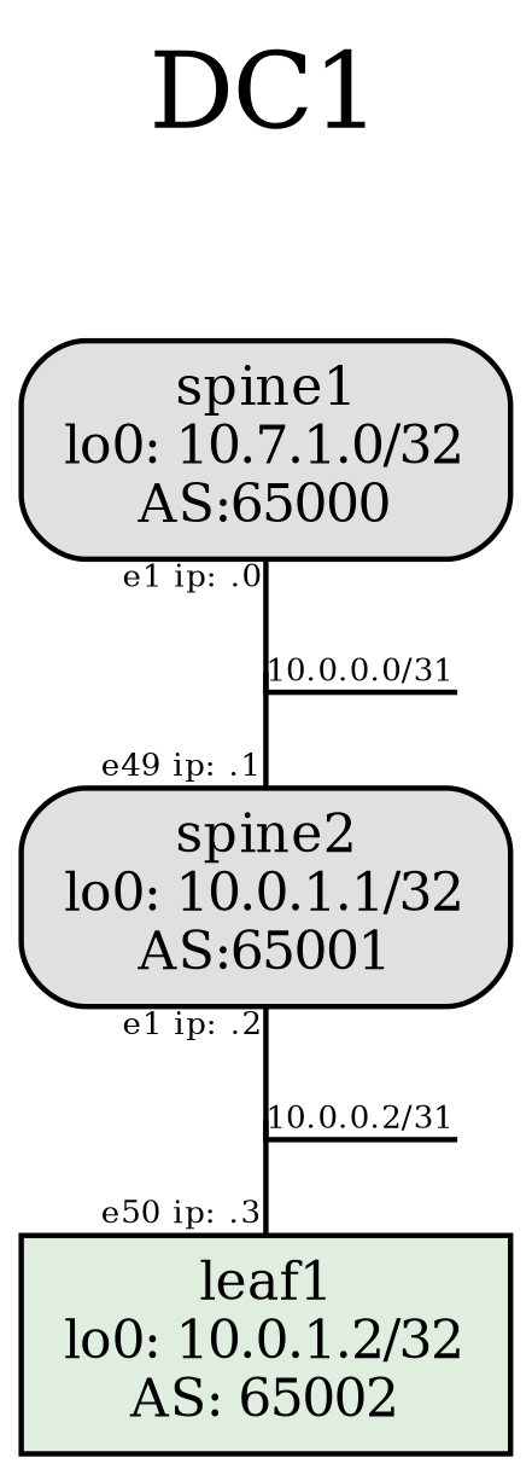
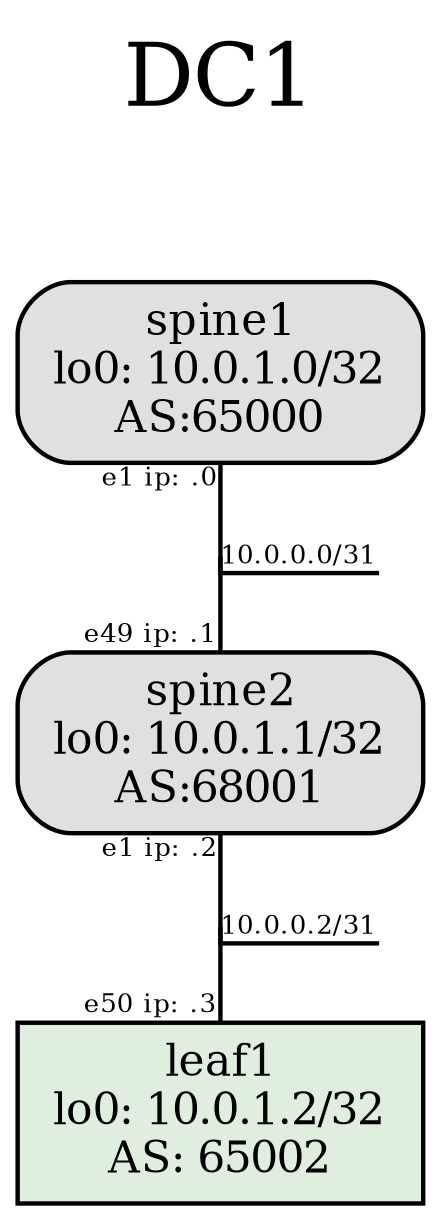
  strict digraph {
    fontsize=20
    label=DC1
    labelloc=t
    ordering=out
    node [constraint=false f_int="[9, 10, 11, 12, 13, 14, 15, 16, 17, 18, 19, 20, 21, 22, 23, 24, 25, 26]" fillcolor=grey88 fontsize=10 rank="same; spine1; spine2; " role=spine shape=box style="rounded,filled" tailport=s]
    edge [arrowhead=none decorate=true fontsize=6]
-   n1 [asn=65001 bgp_neigh="{'10.0.0.3': '65002', '10.0.0.7': '65003', '10.0.0.11': '65004', '10.0.0.15': '65005', '10.0.0.19': '65006', '10.0.0.23': '65007', '10.0.0.27': '65008', '10.0.0.31': '65009'}" f_if_ip="{'eth1': '10.0.0.2/31', 'eth2': '10.0.0.6/31', 'eth3': '10.0.0.10/31', 'eth4': '10.0.0.14/31', 'eth5': '10.0.0.18/31', 'eth6': '10.0.0.22/31', 'eth7': '10.0.0.26/31', 'eth8': '10.0.0.30/31'}" hostname=spine2 label="spine2\nlo0: 10.0.1.1/32\nAS:65001"]
+   n1 [asn=65001 bgp_neigh="{'10.0.0.3': '65002', '10.0.0.7': '65003', '10.0.0.11': '65004', '10.0.0.15': '65005', '10.0.0.19': '65006', '10.0.0.23': '65007', '10.0.0.27': '65008', '10.0.0.31': '65009'}" f_if_ip="{'eth1': '10.0.0.2/31', 'eth2': '10.0.0.6/31', 'eth3': '10.0.0.10/31', 'eth4': '10.0.0.14/31', 'eth5': '10.0.0.18/31', 'eth6': '10.0.0.22/31', 'eth7': '10.0.0.26/31', 'eth8': '10.0.0.30/31'}" hostname=spine2 label="spine2\nlo0: 10.0.1.1/32\nAS:68001"]
    n2 [asn=65002 bgp_neigh="{'10.0.0.0': '65000', '10.0.0.2': '65001'}" f_if_ip="{'eth49': '10.0.0.1/31', 'eth50': '10.0.0.3/31'}" f_int="[51, 52]" fillcolor=honeydew2 headport=s hostname=leaf1 label="leaf1\nlo0: 10.0.1.2/32\nAS: 65002" role=leaf style=filled constraint="" rank="" tailport=""]
-   n3 [asn=65000 bgp_neigh="{'10.0.0.1': '65002', '10.0.0.5': '65003', '10.0.0.9': '65004', '10.0.0.13': '65005', '10.0.0.17': '65006', '10.0.0.21': '65007', '10.0.0.25': '65008', '10.0.0.29': '65009'}" f_if_ip="{'eth1': '10.0.0.0/31', 'eth2': '10.0.0.4/31', 'eth3': '10.0.0.8/31', 'eth4': '10.0.0.12/31', 'eth5': '10.0.0.16/31', 'eth6': '10.0.0.20/31', 'eth7': '10.0.0.24/31', 'eth8': '10.0.0.28/31'}" hostname=spine1 label="spine1\nlo0: 10.7.1.0/32\nAS:65000"]
+   n3 [asn=65000 bgp_neigh="{'10.0.0.1': '65002', '10.0.0.5': '65003', '10.0.0.9': '65004', '10.0.0.13': '65005', '10.0.0.17': '65006', '10.0.0.21': '65007', '10.0.0.25': '65008', '10.0.0.29': '65009'}" f_if_ip="{'eth1': '10.0.0.0/31', 'eth2': '10.0.0.4/31', 'eth3': '10.0.0.8/31', 'eth4': '10.0.0.12/31', 'eth5': '10.0.0.16/31', 'eth6': '10.0.0.20/31', 'eth7': '10.0.0.24/31', 'eth8': '10.0.0.28/31'}" hostname=spine1 label="spine1\nlo0: 10.0.1.0/32\nAS:65000"]
    n1 -> n2 [e_headlabel="e50 ip: .3" e_taillabel="e1 ip: .2" headlabel="e50 ip: .3" l_ptp="10.0.0.2/31" label="10.0.0.2/31" taillabel="e1 ip: .2"]
    n3 -> n1 [e_headlabel="e49 ip: .1" e_taillabel="e1 ip: .0" headlabel="e49 ip: .1" l_ptp="10.0.0.0/31" label="10.0.0.0/31" taillabel="e1 ip: .0"]
  }
